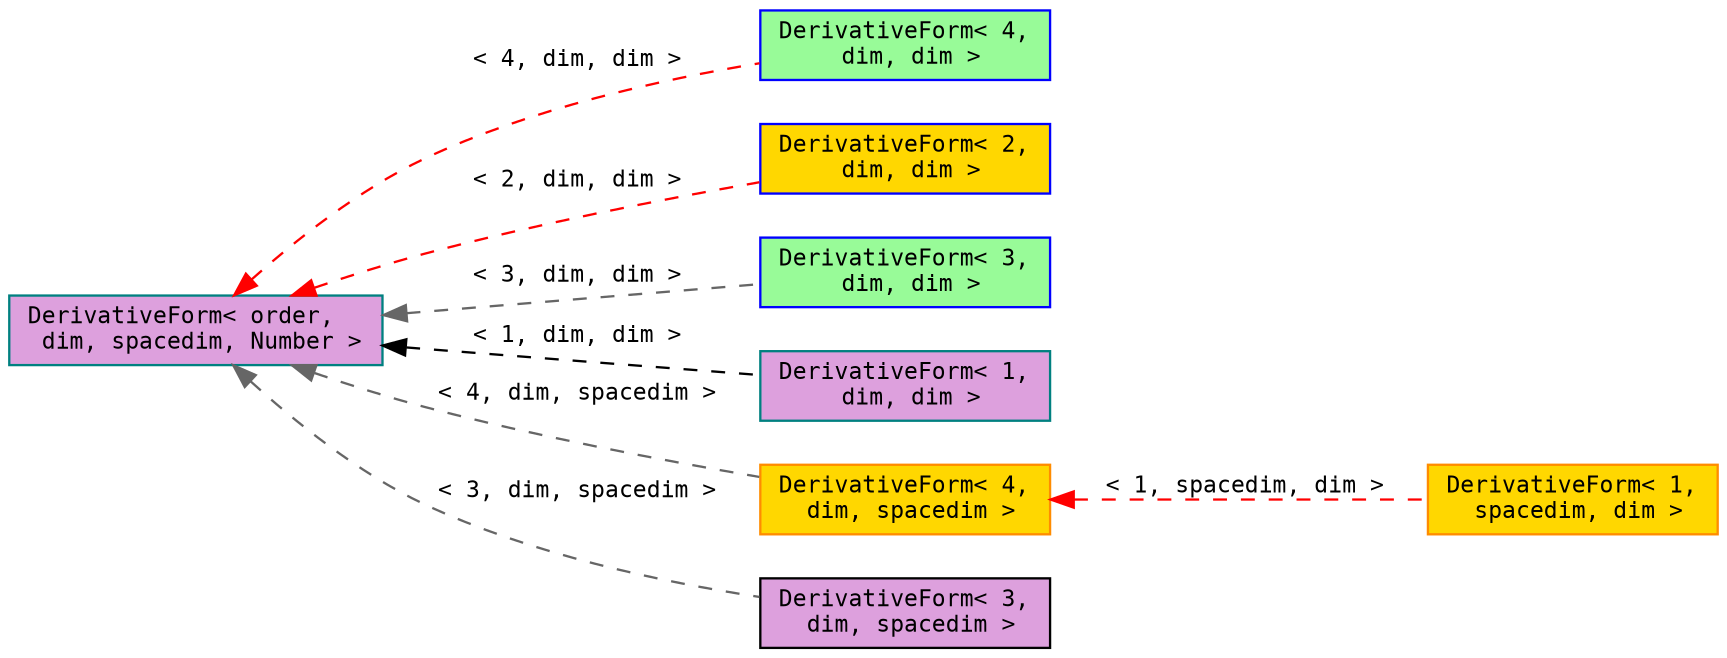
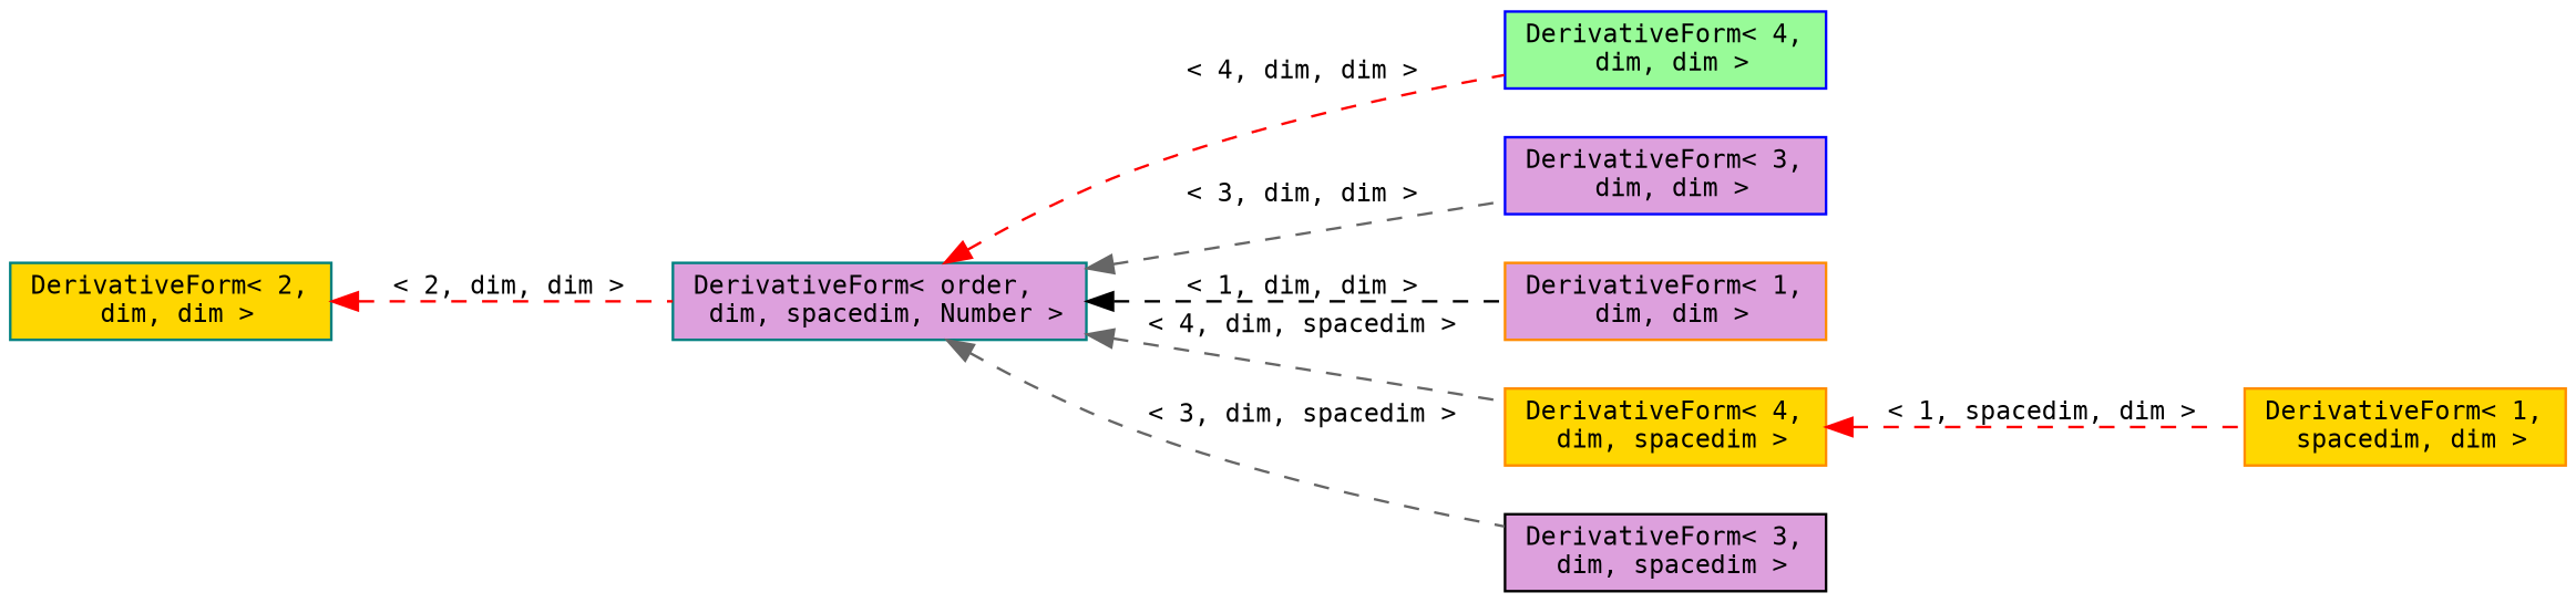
  digraph {
    fontname="DejaVu Sans Mono"
    rankdir=LR
    node [color=darkorange fillcolor=plum fontname="DejaVu Sans Mono" fontsize=10 shape=record style=filled]
    edge [color=red dir=back fontname="DejaVu Sans Mono" fontsize=10 labelfontname=Helvetica labelfontsize=10 style=dashed]
    n1 [color=teal fontcolor=black height=0.2 label="DerivativeForm\< order,\l dim, spacedim, Number \>" width=0.4]
    n2 [color=blue fillcolor=palegreen height=0.2 label="DerivativeForm\< 4,\l dim, dim \>" width=0.4]
-   n3 [color=blue fillcolor=gold height=0.2 label="DerivativeForm\< 2,\l dim, dim \>" width=0.4]
-   n4 [color=blue fillcolor=palegreen height=0.2 label="DerivativeForm\< 3,\l dim, dim \>" width=0.4]
-   n5 [color=teal height=0.2 label="DerivativeForm\< 1,\l dim, dim \>" width=0.4]
+   n3 [color=teal fillcolor=gold height=0.2 label="DerivativeForm\< 2,\l dim, dim \>" width=0.4]
+   n4 [color=blue height=0.2 label="DerivativeForm\< 3,\l dim, dim \>" width=0.4]
+   n5 [height=0.2 label="DerivativeForm\< 1,\l dim, dim \>" width=0.4]
    n6 [fillcolor=gold height=0.2 label="DerivativeForm\< 4,\l dim, spacedim \>" width=0.4]
    n7 [color=black height=0.2 label="DerivativeForm\< 3,\l dim, spacedim \>" width=0.4]
    n8 [fillcolor=gold height=0.2 label="DerivativeForm\< 1,\l spacedim, dim \>" width=0.4]
    n1 -> n2 [label=" \< 4, dim, dim \>"]
-   n1 -> n3 [label=" \< 2, dim, dim \>"]
+   n3 -> n1 [label=" \< 2, dim, dim \>"]
    n1 -> n4 [color=gray40 label=" \< 3, dim, dim \>"]
    n1 -> n5 [color=black label=" \< 1, dim, dim \>"]
    n1 -> n6 [color=gray40 label=" \< 4, dim, spacedim \>"]
    n1 -> n7 [color=gray40 label=" \< 3, dim, spacedim \>"]
    n6 -> n8 [label=" \< 1, spacedim, dim \>"]
  }
